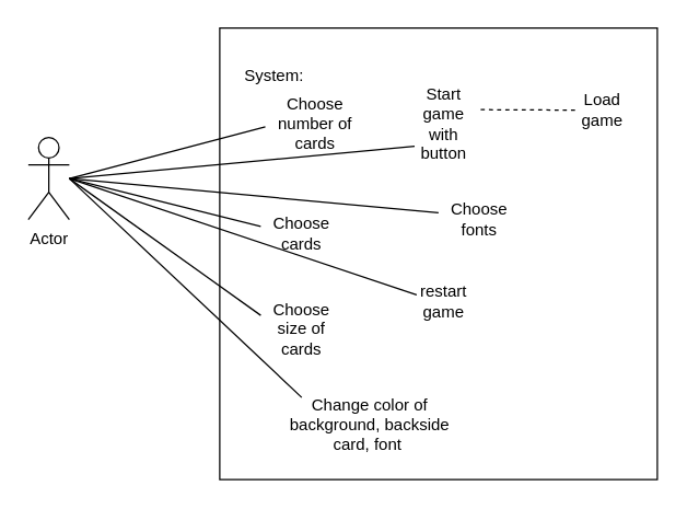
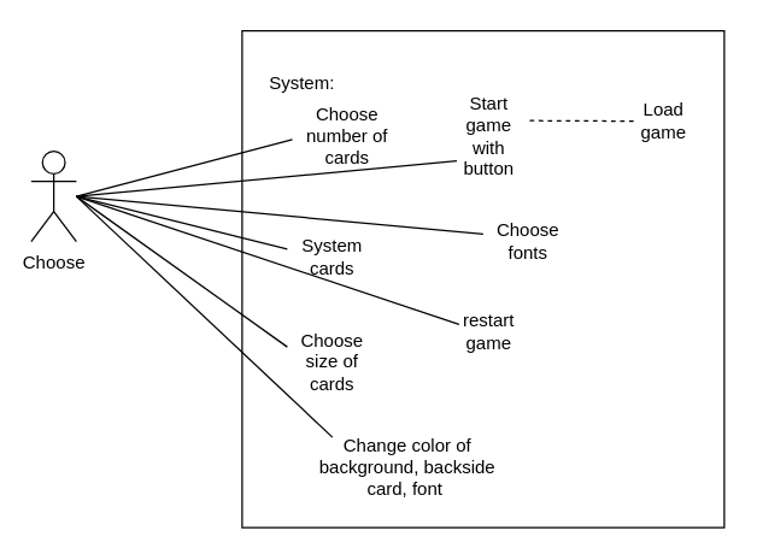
  <mxCell id="0" />
  <mxCell id="1" parent="0" />
- <mxCell id="2" value="Actor" style="shape=umlActor;verticalLabelPosition=bottom;verticalAlign=top;html=1;outlineConnect=0;" vertex="1" parent="1"><mxGeometry x="20" y="100" width="30" height="60" as="geometry" /></mxCell>
+ <mxCell id="2" value="Choose" style="shape=umlActor;verticalLabelPosition=bottom;verticalAlign=top;html=1;outlineConnect=0;" vertex="1" parent="1"><mxGeometry x="20" y="100" width="30" height="60" as="geometry" /></mxCell>
  <mxCell id="3" value="" style="rounded=0;whiteSpace=wrap;html=1;" vertex="1" parent="1"><mxGeometry x="160" y="20" width="320" height="330" as="geometry" /></mxCell>
  <mxCell id="4" value="System:" style="text;html=1;strokeColor=none;fillColor=none;align=center;verticalAlign=middle;whiteSpace=wrap;rounded=0;" vertex="1" parent="1"><mxGeometry x="180" y="45" width="40" height="20" as="geometry" /></mxCell>
  <mxCell id="5" value="Choose number of cards" style="text;html=1;strokeColor=none;fillColor=none;align=center;verticalAlign=middle;whiteSpace=wrap;rounded=0;" vertex="1" parent="1"><mxGeometry x="200" y="80" width="60" height="20" as="geometry" /></mxCell>
  <mxCell id="6" value="Start game with button" style="text;html=1;strokeColor=none;fillColor=none;align=center;verticalAlign=middle;whiteSpace=wrap;rounded=0;" vertex="1" parent="1"><mxGeometry x="304" y="80" width="40" height="20" as="geometry" /></mxCell>
- <mxCell id="7" value="Choose cards" style="text;html=1;strokeColor=none;fillColor=none;align=center;verticalAlign=middle;whiteSpace=wrap;rounded=0;" vertex="1" parent="1"><mxGeometry x="200" y="160" width="40" height="20" as="geometry" /></mxCell>
+ <mxCell id="7" value="System cards" style="text;html=1;strokeColor=none;fillColor=none;align=center;verticalAlign=middle;whiteSpace=wrap;rounded=0;" vertex="1" parent="1"><mxGeometry x="200" y="160" width="40" height="20" as="geometry" /></mxCell>
  <mxCell id="8" value="restart game" style="text;html=1;strokeColor=none;fillColor=none;align=center;verticalAlign=middle;whiteSpace=wrap;rounded=0;" vertex="1" parent="1"><mxGeometry x="304" y="210" width="40" height="20" as="geometry" /></mxCell>
  <mxCell id="9" value="Choose size of cards" style="text;html=1;strokeColor=none;fillColor=none;align=center;verticalAlign=middle;whiteSpace=wrap;rounded=0;" vertex="1" parent="1"><mxGeometry x="200" y="230" width="40" height="20" as="geometry" /></mxCell>
  <mxCell id="10" value="Choose fonts" style="text;html=1;strokeColor=none;fillColor=none;align=center;verticalAlign=middle;whiteSpace=wrap;rounded=0;" vertex="1" parent="1"><mxGeometry x="330" y="150" width="40" height="20" as="geometry" /></mxCell>
  <mxCell id="11" value="Change color of background, backside card, font&amp;nbsp;" style="text;html=1;strokeColor=none;fillColor=none;align=center;verticalAlign=middle;whiteSpace=wrap;rounded=0;" vertex="1" parent="1"><mxGeometry x="210" y="300" width="120" height="20" as="geometry" /></mxCell>
  <mxCell id="12" value="" style="endArrow=none;html=1;entryX=-0.111;entryY=0.608;entryDx=0;entryDy=0;entryPerimeter=0;" edge="1" parent="1" target="5"><mxGeometry width="50" height="50" relative="1" as="geometry"><mxPoint x="50" y="130" as="sourcePoint" /><mxPoint x="100" y="80" as="targetPoint" /></mxGeometry></mxCell>
  <mxCell id="13" value="" style="endArrow=none;html=1;entryX=-0.037;entryY=1.317;entryDx=0;entryDy=0;entryPerimeter=0;" edge="1" parent="1" target="6"><mxGeometry width="50" height="50" relative="1" as="geometry"><mxPoint x="50" y="130" as="sourcePoint" /><mxPoint x="100" y="80" as="targetPoint" /></mxGeometry></mxCell>
  <mxCell id="14" value="" style="endArrow=none;html=1;" edge="1" parent="1"><mxGeometry width="50" height="50" relative="1" as="geometry"><mxPoint x="50" y="130" as="sourcePoint" /><mxPoint x="320" y="155" as="targetPoint" /></mxGeometry></mxCell>
  <mxCell id="15" value="" style="endArrow=none;html=1;" edge="1" parent="1"><mxGeometry width="50" height="50" relative="1" as="geometry"><mxPoint x="50" y="130" as="sourcePoint" /><mxPoint x="190" y="165" as="targetPoint" /></mxGeometry></mxCell>
  <mxCell id="16" value="" style="endArrow=none;html=1;entryX=0;entryY=0.25;entryDx=0;entryDy=0;" edge="1" parent="1" target="8"><mxGeometry width="50" height="50" relative="1" as="geometry"><mxPoint x="50" y="130" as="sourcePoint" /><mxPoint x="100" y="80" as="targetPoint" /></mxGeometry></mxCell>
  <mxCell id="17" value="" style="endArrow=none;html=1;" edge="1" parent="1"><mxGeometry width="50" height="50" relative="1" as="geometry"><mxPoint x="50" y="130" as="sourcePoint" /><mxPoint x="190" y="230" as="targetPoint" /></mxGeometry></mxCell>
  <mxCell id="18" value="" style="endArrow=none;html=1;entryX=0.083;entryY=-0.5;entryDx=0;entryDy=0;entryPerimeter=0;" edge="1" parent="1" target="11"><mxGeometry width="50" height="50" relative="1" as="geometry"><mxPoint x="50" y="130" as="sourcePoint" /><mxPoint x="100" y="80" as="targetPoint" /></mxGeometry></mxCell>
  <mxCell id="19" value="Load game" style="text;html=1;strokeColor=none;fillColor=none;align=center;verticalAlign=middle;whiteSpace=wrap;rounded=0;" vertex="1" parent="1"><mxGeometry x="420" y="70" width="40" height="20" as="geometry" /></mxCell>
  <mxCell id="20" value="" style="endArrow=none;dashed=1;html=1;exitX=1.171;exitY=-0.017;exitDx=0;exitDy=0;exitPerimeter=0;" edge="1" parent="1" source="6"><mxGeometry width="50" height="50" relative="1" as="geometry"><mxPoint x="360" y="80" as="sourcePoint" /><mxPoint x="420" y="80" as="targetPoint" /></mxGeometry></mxCell>
